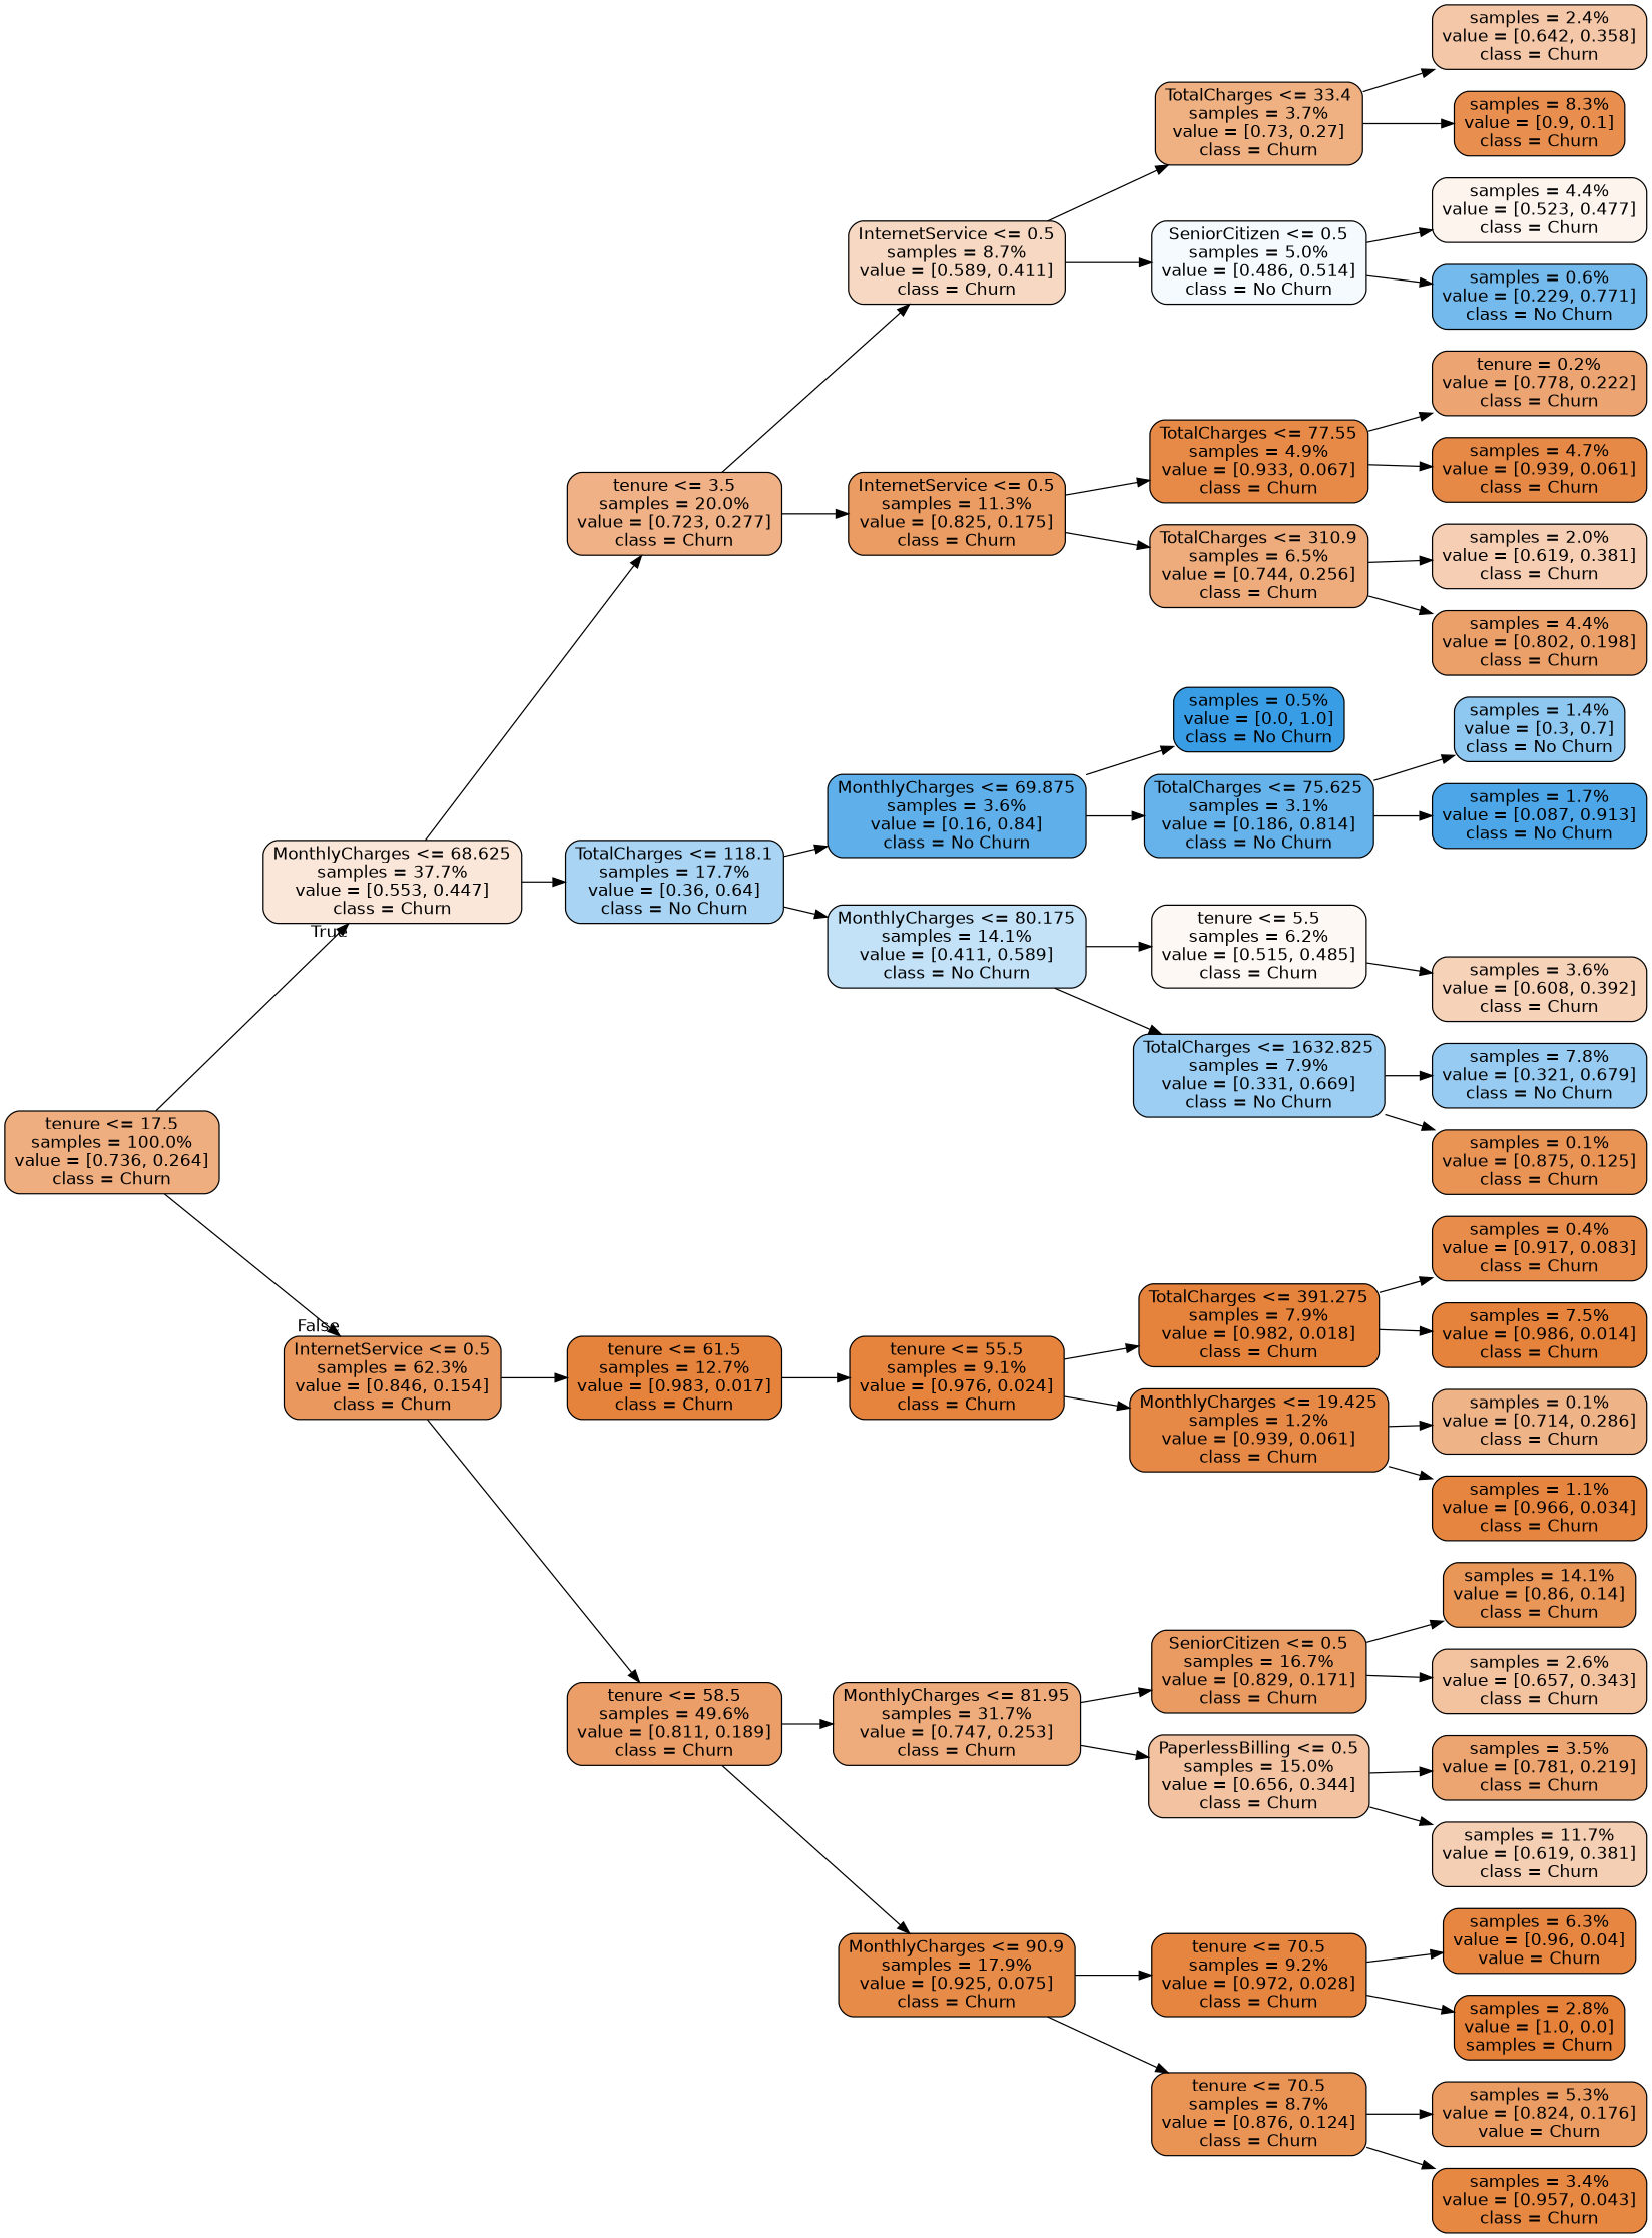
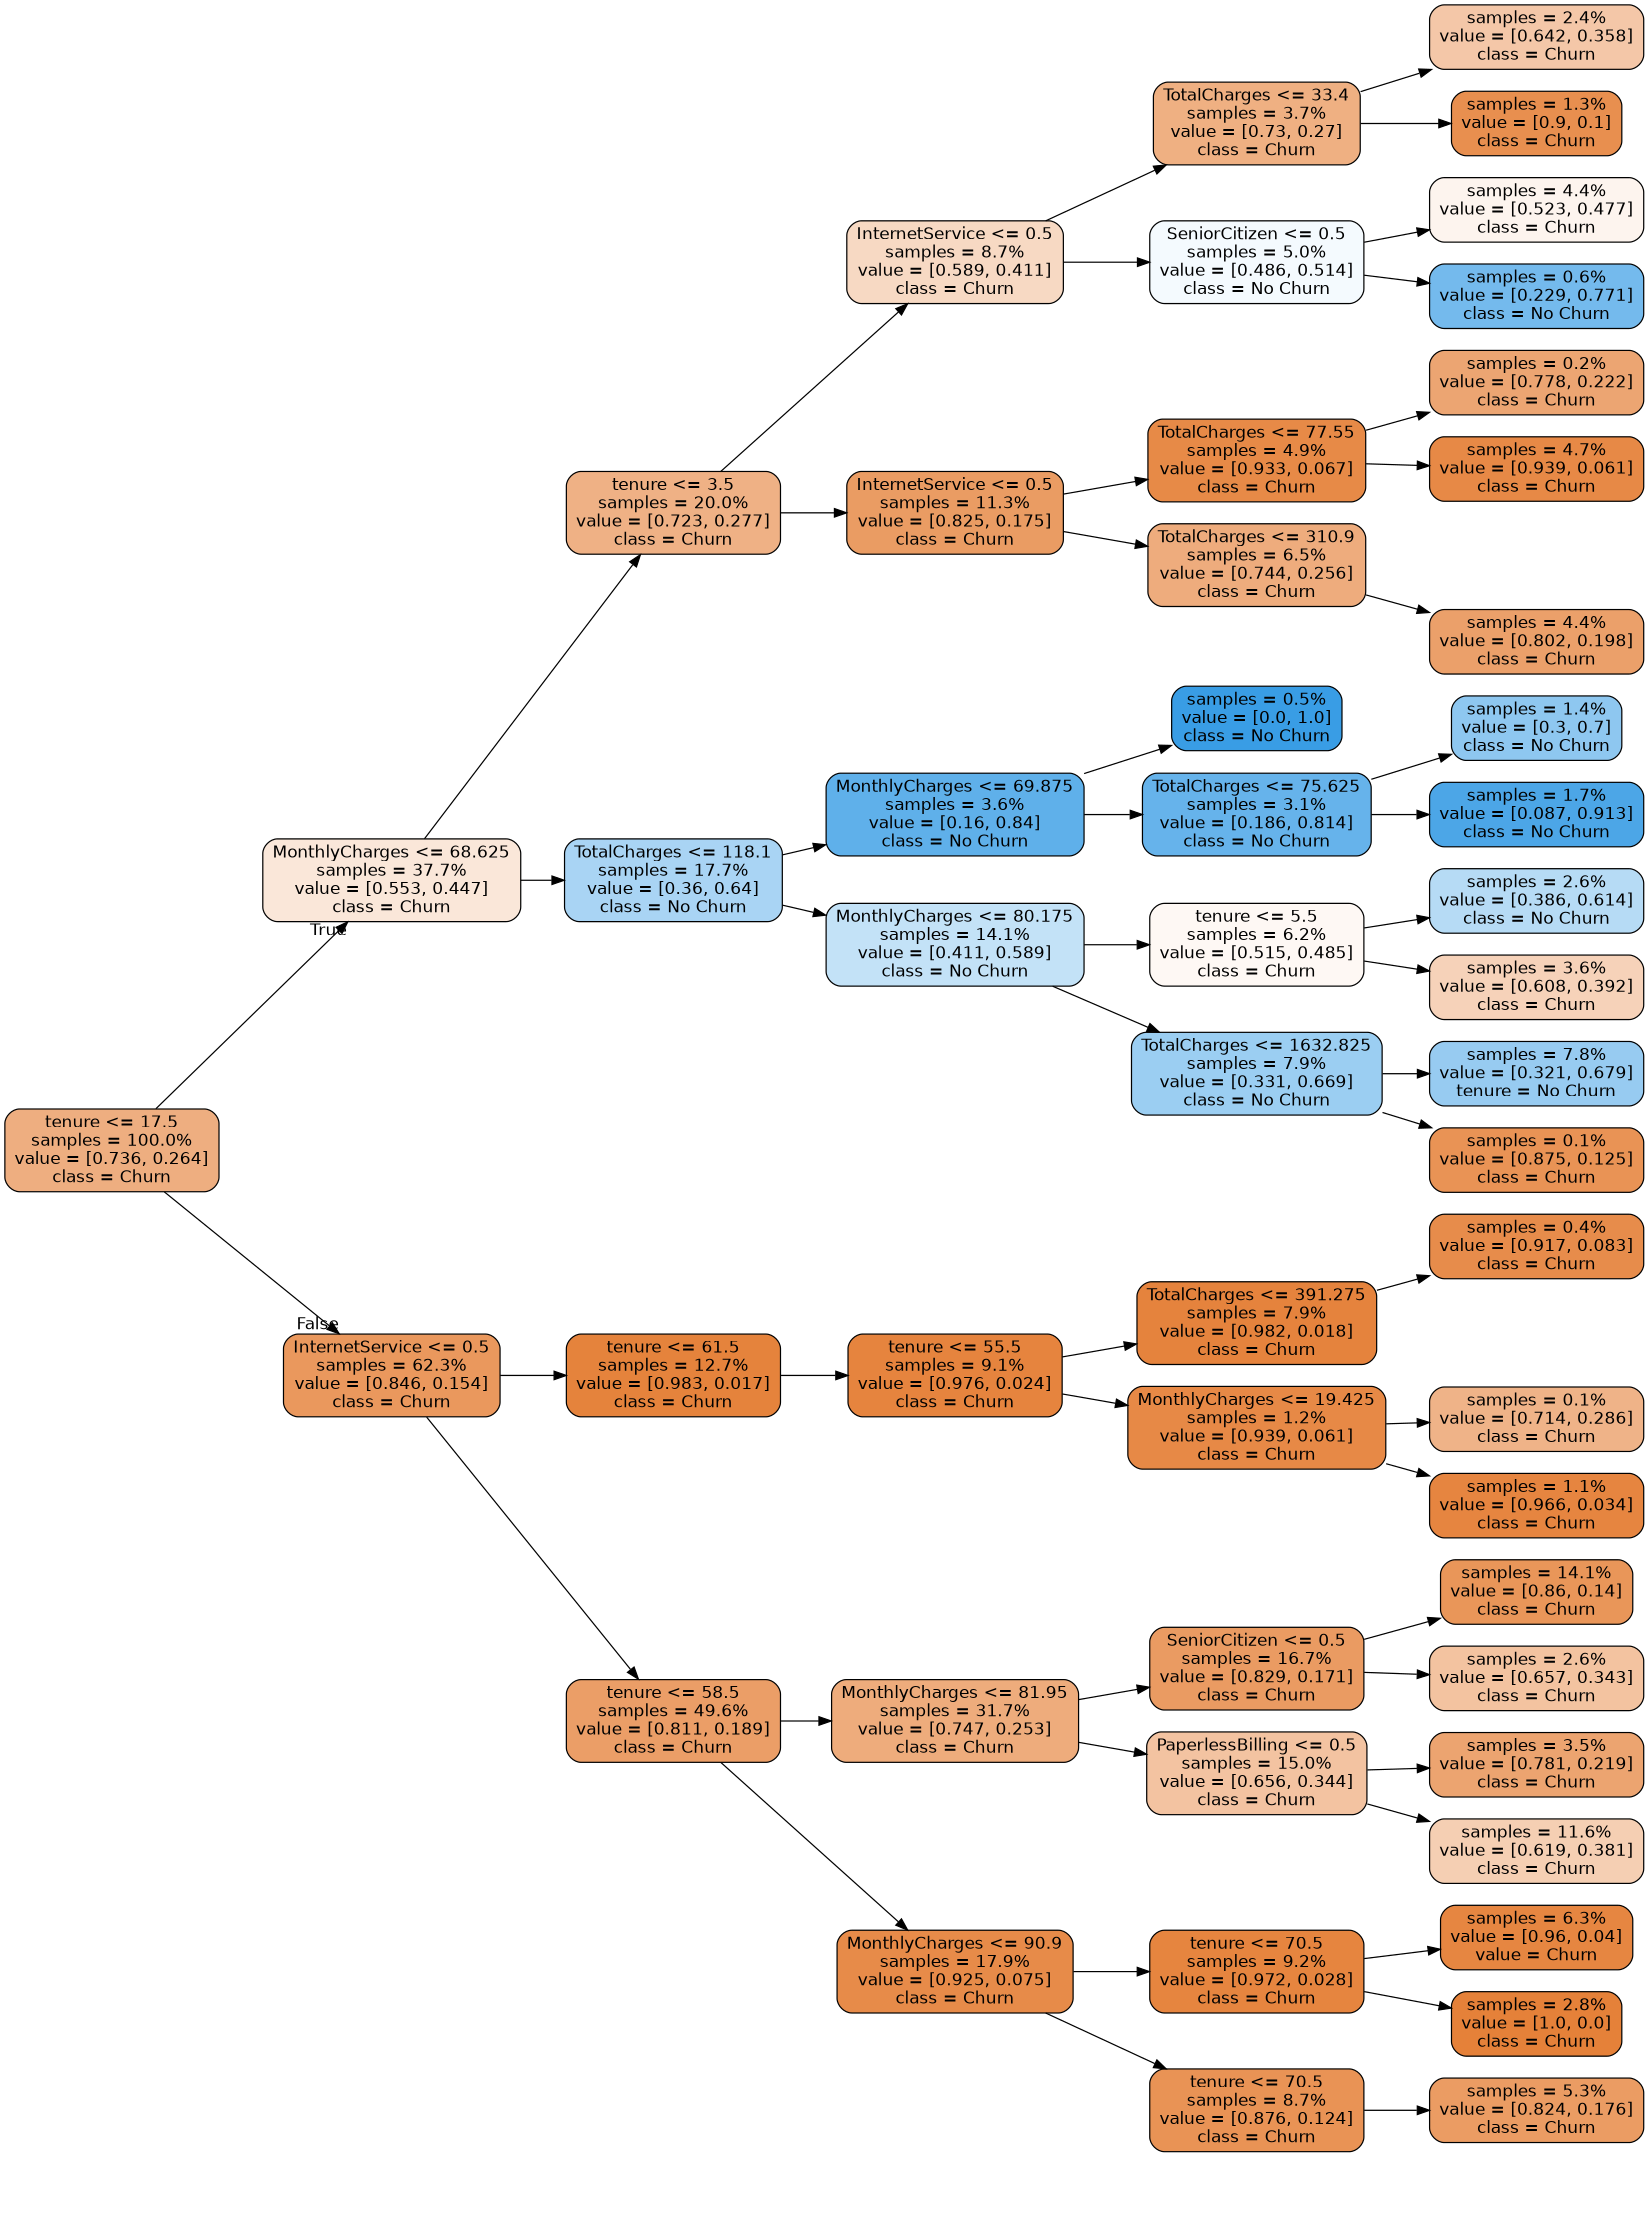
  digraph {
    rankdir=LR
    node [color=black fillcolor="#e5833c" fontname=helvetica shape=box style="filled, rounded"]
    edge [fontname=helvetica]
    n1 [fillcolor="#eeae80" label="tenure <= 17.5\nsamples = 100.0%\nvalue = [0.736, 0.264]\nclass = Churn"]
    n2 [fillcolor="#fae7d9" label="MonthlyCharges <= 68.625\nsamples = 37.7%\nvalue = [0.553, 0.447]\nclass = Churn"]
    n3 [fillcolor="#ea985d" label="InternetService <= 0.5\nsamples = 62.3%\nvalue = [0.846, 0.154]\nclass = Churn"]
    n4 [fillcolor="#efb185" label="tenure <= 3.5\nsamples = 20.0%\nvalue = [0.723, 0.277]\nclass = Churn"]
    n5 [fillcolor="#a9d4f4" label="TotalCharges <= 118.1\nsamples = 17.7%\nvalue = [0.36, 0.64]\nclass = No Churn"]
    n6 [label="tenure <= 61.5\nsamples = 12.7%\nvalue = [0.983, 0.017]\nclass = Churn"]
    n7 [fillcolor="#eb9e67" label="tenure <= 58.5\nsamples = 49.6%\nvalue = [0.811, 0.189]\nclass = Churn"]
    n8 [fillcolor="#f7d9c3" label="InternetService <= 0.5\nsamples = 8.7%\nvalue = [0.589, 0.411]\nclass = Churn"]
    n9 [fillcolor="#ea9c63" label="InternetService <= 0.5\nsamples = 11.3%\nvalue = [0.825, 0.175]\nclass = Churn"]
    n10 [fillcolor="#5fb0ea" label="MonthlyCharges <= 69.875\nsamples = 3.6%\nvalue = [0.16, 0.84]\nclass = No Churn"]
    n11 [fillcolor="#c3e2f7" label="MonthlyCharges <= 80.175\nsamples = 14.1%\nvalue = [0.411, 0.589]\nclass = No Churn"]
    n12 [fillcolor="#efb082" label="TotalCharges <= 33.4\nsamples = 3.7%\nvalue = [0.73, 0.27]\nclass = Churn"]
    n13 [fillcolor="#f4fafe" label="SeniorCitizen <= 0.5\nsamples = 5.0%\nvalue = [0.486, 0.514]\nclass = No Churn"]
    n14 [fillcolor="#e78a47" label="TotalCharges <= 77.55\nsamples = 4.9%\nvalue = [0.933, 0.067]\nclass = Churn"]
    n15 [fillcolor="#eeac7d" label="TotalCharges <= 310.9\nsamples = 6.5%\nvalue = [0.744, 0.256]\nclass = Churn"]
    n16 [fillcolor="#f4c7a8" label="samples = 2.4%\nvalue = [0.642, 0.358]\nclass = Churn"]
-   n17 [fillcolor="#e88f4f" label="samples = 8.3%\nvalue = [0.9, 0.1]\nclass = Churn"]
+   n17 [fillcolor="#e88f4f" label="samples = 1.3%\nvalue = [0.9, 0.1]\nclass = Churn"]
    n18 [fillcolor="#fdf4ee" label="samples = 4.4%\nvalue = [0.523, 0.477]\nclass = Churn"]
    n19 [fillcolor="#74baed" label="samples = 0.6%\nvalue = [0.229, 0.771]\nclass = No Churn"]
-   n20 [fillcolor="#eca572" label="tenure = 0.2%\nvalue = [0.778, 0.222]\nclass = Churn"]
+   n20 [fillcolor="#eca572" label="samples = 0.2%\nvalue = [0.778, 0.222]\nclass = Churn"]
    n21 [fillcolor="#e78946" label="samples = 4.7%\nvalue = [0.939, 0.061]\nclass = Churn"]
-   n22 [fillcolor="#f5ceb3" label="samples = 2.0%\nvalue = [0.619, 0.381]\nclass = Churn"]
    n23 [fillcolor="#eba06a" label="samples = 4.4%\nvalue = [0.802, 0.198]\nclass = Churn"]
    n24 [fillcolor="#399de5" label="samples = 0.5%\nvalue = [0.0, 1.0]\nclass = No Churn"]
    n25 [fillcolor="#66b3eb" label="TotalCharges <= 75.625\nsamples = 3.1%\nvalue = [0.186, 0.814]\nclass = No Churn"]
    n26 [fillcolor="#fef8f4" label="tenure <= 5.5\nsamples = 6.2%\nvalue = [0.515, 0.485]\nclass = Churn"]
    n27 [fillcolor="#9bcef2" label="TotalCharges <= 1632.825\nsamples = 7.9%\nvalue = [0.331, 0.669]\nclass = No Churn"]
    n28 [fillcolor="#8ec7f0" label="samples = 1.4%\nvalue = [0.3, 0.7]\nclass = No Churn"]
    n29 [fillcolor="#4ca6e7" label="samples = 1.7%\nvalue = [0.087, 0.913]\nclass = No Churn"]
+   n30 [fillcolor="#b6dbf5" label="samples = 2.6%\nvalue = [0.386, 0.614]\nclass = No Churn"]
    n31 [fillcolor="#f6d2b9" label="samples = 3.6%\nvalue = [0.608, 0.392]\nclass = Churn"]
-   n32 [fillcolor="#97cbf1" label="samples = 7.8%\nvalue = [0.321, 0.679]\nclass = No Churn"]
+   n32 [fillcolor="#97cbf1" label="samples = 7.8%\nvalue = [0.321, 0.679]\ntenure = No Churn"]
    n33 [fillcolor="#e99355" label="samples = 0.1%\nvalue = [0.875, 0.125]\nclass = Churn"]
    n34 [fillcolor="#e6843e" label="tenure <= 55.5\nsamples = 9.1%\nvalue = [0.976, 0.024]\nclass = Churn"]
    n35 [fillcolor="#eeac7c" label="MonthlyCharges <= 81.95\nsamples = 31.7%\nvalue = [0.747, 0.253]\nclass = Churn"]
    n36 [fillcolor="#e78b49" label="MonthlyCharges <= 90.9\nsamples = 17.9%\nvalue = [0.925, 0.075]\nclass = Churn"]
    n37 [fillcolor="#e5833d" label="TotalCharges <= 391.275\nsamples = 7.9%\nvalue = [0.982, 0.018]\nclass = Churn"]
    n38 [fillcolor="#e78946" label="MonthlyCharges <= 19.425\nsamples = 1.2%\nvalue = [0.939, 0.061]\nclass = Churn"]
    n39 [fillcolor="#e78c4b" label="samples = 0.4%\nvalue = [0.917, 0.083]\nclass = Churn"]
-   n40 [label="samples = 7.5%\nvalue = [0.986, 0.014]\nclass = Churn"]
    n41 [fillcolor="#efb388" label="samples = 0.1%\nvalue = [0.714, 0.286]\nclass = Churn"]
    n42 [fillcolor="#e68540" label="samples = 1.1%\nvalue = [0.966, 0.034]\nclass = Churn"]
    n43 [fillcolor="#ea9b62" label="SeniorCitizen <= 0.5\nsamples = 16.7%\nvalue = [0.829, 0.171]\nclass = Churn"]
    n44 [fillcolor="#f3c3a1" label="PaperlessBilling <= 0.5\nsamples = 15.0%\nvalue = [0.656, 0.344]\nclass = Churn"]
    n45 [fillcolor="#e6853f" label="tenure <= 70.5\nsamples = 9.2%\nvalue = [0.972, 0.028]\nclass = Churn"]
    n46 [fillcolor="#e99355" label="tenure <= 70.5\nsamples = 8.7%\nvalue = [0.876, 0.124]\nclass = Churn"]
    n47 [fillcolor="#e99659" label="samples = 14.1%\nvalue = [0.86, 0.14]\nclass = Churn"]
    n48 [fillcolor="#f3c3a0" label="samples = 2.6%\nvalue = [0.657, 0.343]\nclass = Churn"]
    n49 [fillcolor="#eca470" label="samples = 3.5%\nvalue = [0.781, 0.219]\nclass = Churn"]
-   n50 [fillcolor="#f5cfb3" label="samples = 11.7%\nvalue = [0.619, 0.381]\nclass = Churn"]
+   n50 [fillcolor="#f5cfb3" label="samples = 11.6%\nvalue = [0.619, 0.381]\nclass = Churn"]
    n51 [fillcolor="#e68641" label="samples = 6.3%\nvalue = [0.96, 0.04]\nvalue = Churn"]
-   n52 [fillcolor="#e58139" label="samples = 2.8%\nvalue = [1.0, 0.0]\nsamples = Churn"]
-   n53 [fillcolor="#eb9c63" label="samples = 5.3%\nvalue = [0.824, 0.176]\nvalue = Churn"]
-   n54 [fillcolor="#e68742" label="samples = 3.4%\nvalue = [0.957, 0.043]\nclass = Churn"]
+   n52 [fillcolor="#e58139" label="samples = 2.8%\nvalue = [1.0, 0.0]\nclass = Churn"]
+   n53 [fillcolor="#eb9c63" label="samples = 5.3%\nvalue = [0.824, 0.176]\nclass = Churn"]
    n1 -> n2 [headlabel=True labelangle=45 labeldistance=2.5]
    n1 -> n3 [headlabel=False labelangle=-45 labeldistance=2.5]
    n2 -> n4
    n2 -> n5
    n3 -> n6
    n3 -> n7
    n4 -> n8
    n4 -> n9
    n5 -> n10
    n5 -> n11
    n6 -> n34
    n7 -> n35
    n7 -> n36
    n8 -> n12
    n8 -> n13
    n9 -> n14
    n9 -> n15
    n10 -> n24
    n10 -> n25
    n11 -> n26
    n11 -> n27
    n12 -> n16
    n12 -> n17
    n13 -> n18
    n13 -> n19
    n14 -> n20
    n14 -> n21
-   n15 -> n22
    n15 -> n23
    n25 -> n28
    n25 -> n29
+   n26 -> n30
    n26 -> n31
    n27 -> n32
    n27 -> n33
    n34 -> n37
    n34 -> n38
    n35 -> n43
    n35 -> n44
    n36 -> n45
    n36 -> n46
    n37 -> n39
-   n37 -> n40
    n38 -> n41
    n38 -> n42
    n43 -> n47
    n43 -> n48
    n44 -> n49
    n44 -> n50
    n45 -> n51
    n45 -> n52
    n46 -> n53
-   n46 -> n54
  }
